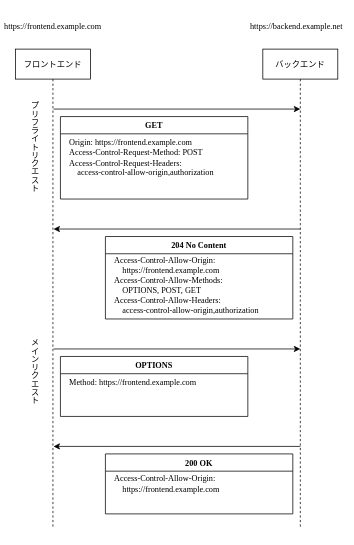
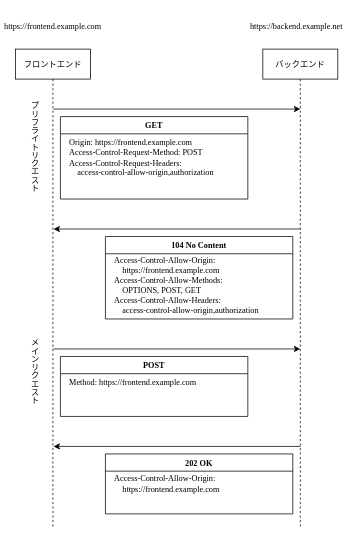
  <mxCell id="0" />
  <mxCell id="1" parent="0" />
  <mxCell id="2" value="&lt;font style=&quot;font-size: 11px;&quot; face=&quot;Noto Sans JP&quot;&gt;フロントエンド&lt;/font&gt;" style="shape=umlLifeline;perimeter=lifelinePerimeter;whiteSpace=wrap;html=1;container=1;dropTarget=0;collapsible=0;recursiveResize=0;outlineConnect=0;portConstraint=eastwest;newEdgeStyle={&quot;curved&quot;:0,&quot;rounded&quot;:0};" vertex="1" parent="1"><mxGeometry x="20" y="65" width="100" height="640" as="geometry" /></mxCell>
  <mxCell id="3" value="&lt;font style=&quot;font-size: 11px;&quot; face=&quot;Noto Sans JP&quot;&gt;https://frontend.example.com&lt;/font&gt;" style="text;html=1;align=center;verticalAlign=middle;whiteSpace=wrap;rounded=0;" vertex="1" parent="1"><mxGeometry x="40" y="20" width="60" height="30" as="geometry" /></mxCell>
  <mxCell id="4" value="&lt;font style=&quot;font-size: 11px;&quot; face=&quot;Noto Sans JP&quot;&gt;バックエンド&lt;/font&gt;" style="shape=umlLifeline;perimeter=lifelinePerimeter;whiteSpace=wrap;html=1;container=1;dropTarget=0;collapsible=0;recursiveResize=0;outlineConnect=0;portConstraint=eastwest;newEdgeStyle={&quot;curved&quot;:0,&quot;rounded&quot;:0};" vertex="1" parent="1"><mxGeometry x="350" y="65" width="100" height="640" as="geometry" /></mxCell>
  <mxCell id="5" value="&lt;font face=&quot;Noto Sans JP&quot;&gt;&lt;span style=&quot;font-size: 11px;&quot;&gt;https://backend.example.net&lt;/span&gt;&lt;/font&gt;" style="text;html=1;align=center;verticalAlign=middle;whiteSpace=wrap;rounded=0;" vertex="1" parent="1"><mxGeometry x="365" y="20" width="60" height="30" as="geometry" /></mxCell>
  <mxCell id="6" value="" style="endArrow=classic;html=1;rounded=0;exitX=0.503;exitY=0.182;exitDx=0;exitDy=0;exitPerimeter=0;" edge="1" parent="1"><mxGeometry width="50" height="50" relative="1" as="geometry"><mxPoint x="70.8" y="145" as="sourcePoint" /><mxPoint x="400" y="145" as="targetPoint" /></mxGeometry></mxCell>
  <mxCell id="7" value="&lt;font style=&quot;font-size: 11px;&quot; face=&quot;Noto Sans JP&quot;&gt;GET&lt;/font&gt;" style="swimlane;whiteSpace=wrap;html=1;" vertex="1" parent="1"><mxGeometry x="80" y="155" width="250" height="110" as="geometry" /></mxCell>
  <mxCell id="8" value="&lt;div&gt;Origin: https://frontend.example.com&lt;br&gt;Access-Control-Request-Method: POST&lt;br&gt;Access-Control-Request-Headers:&amp;nbsp;&lt;br&gt;&amp;nbsp; &amp;nbsp; access-control-allow-origin,authorization&lt;br&gt;&lt;/div&gt;" style="text;align=left;verticalAlign=middle;resizable=0;points=[];autosize=1;strokeColor=none;fillColor=none;fontFamily=Noto Sans JP;fontSize=11;html=1;" vertex="1" parent="7"><mxGeometry x="10" y="20" width="260" height="70" as="geometry" /></mxCell>
  <mxCell id="9" value="" style="endArrow=classic;html=1;rounded=0;exitX=0.489;exitY=0.544;exitDx=0;exitDy=0;exitPerimeter=0;" edge="1" parent="1"><mxGeometry width="50" height="50" relative="1" as="geometry"><mxPoint x="400" y="305" as="sourcePoint" /><mxPoint x="70.767" y="305" as="targetPoint" /></mxGeometry></mxCell>
- <mxCell id="10" value="&lt;font face=&quot;Noto Sans JP&quot;&gt;&lt;span style=&quot;font-size: 11px;&quot;&gt;204 No Content&lt;/span&gt;&lt;/font&gt;" style="swimlane;whiteSpace=wrap;html=1;" vertex="1" parent="1"><mxGeometry x="140" y="315" width="250" height="110" as="geometry" /></mxCell>
+ <mxCell id="10" value="&lt;font face=&quot;Noto Sans JP&quot;&gt;&lt;span style=&quot;font-size: 11px;&quot;&gt;104 No Content&lt;/span&gt;&lt;/font&gt;" style="swimlane;whiteSpace=wrap;html=1;" vertex="1" parent="1"><mxGeometry x="140" y="315" width="250" height="110" as="geometry" /></mxCell>
  <mxCell id="11" value="Access-Control-Allow-Origin:&lt;br&gt;&amp;nbsp; &amp;nbsp; https://frontend.example.com&lt;div&gt;Access-Control-Allow-Methods:&lt;/div&gt;&lt;div&gt;&amp;nbsp; &amp;nbsp; OPTIONS, POST, GET&lt;/div&gt;&lt;div&gt;Access-Control-Allow-Headers:&lt;/div&gt;&lt;div&gt;&amp;nbsp; &amp;nbsp; access-control-allow-origin,authorization&lt;/div&gt;" style="text;align=left;verticalAlign=middle;resizable=0;points=[];autosize=1;strokeColor=none;fillColor=none;fontFamily=Noto Sans JP;fontSize=11;html=1;" vertex="1" parent="10"><mxGeometry x="10" y="20" width="260" height="90" as="geometry" /></mxCell>
  <mxCell id="12" value="&lt;font style=&quot;font-size: 11px;&quot; face=&quot;Noto Sans JP&quot;&gt;プリフライトリクエスト&lt;/font&gt;" style="text;html=1;align=center;verticalAlign=middle;whiteSpace=wrap;rounded=0;textDirection=vertical-rl;" vertex="1" parent="1"><mxGeometry x="30" y="125" width="30" height="140" as="geometry" /></mxCell>
  <mxCell id="13" value="" style="endArrow=classic;html=1;rounded=0;exitX=0.503;exitY=0.182;exitDx=0;exitDy=0;exitPerimeter=0;" edge="1" parent="1"><mxGeometry width="50" height="50" relative="1" as="geometry"><mxPoint x="70.8" y="465" as="sourcePoint" /><mxPoint x="400" y="465" as="targetPoint" /></mxGeometry></mxCell>
- <mxCell id="14" value="&lt;font style=&quot;font-size: 11px;&quot; face=&quot;Noto Sans JP&quot;&gt;OPTIONS&lt;/font&gt;" style="swimlane;whiteSpace=wrap;html=1;" vertex="1" parent="1"><mxGeometry x="80" y="475" width="250" height="80" as="geometry" /></mxCell>
+ <mxCell id="14" value="&lt;font style=&quot;font-size: 11px;&quot; face=&quot;Noto Sans JP&quot;&gt;POST&lt;/font&gt;" style="swimlane;whiteSpace=wrap;html=1;" vertex="1" parent="1"><mxGeometry x="80" y="475" width="250" height="80" as="geometry" /></mxCell>
  <mxCell id="15" value="&lt;div&gt;Method: https://frontend.example.com&lt;br&gt;&lt;/div&gt;" style="text;align=left;verticalAlign=middle;resizable=0;points=[];autosize=1;strokeColor=none;fillColor=none;fontFamily=Noto Sans JP;fontSize=11;html=1;" vertex="1" parent="14"><mxGeometry x="10" y="20" width="230" height="30" as="geometry" /></mxCell>
  <mxCell id="16" value="" style="endArrow=classic;html=1;rounded=0;exitX=0.489;exitY=0.544;exitDx=0;exitDy=0;exitPerimeter=0;" edge="1" parent="1"><mxGeometry width="50" height="50" relative="1" as="geometry"><mxPoint x="400" y="595" as="sourcePoint" /><mxPoint x="70.767" y="595" as="targetPoint" /></mxGeometry></mxCell>
- <mxCell id="17" value="&lt;font face=&quot;Noto Sans JP&quot;&gt;&lt;span style=&quot;font-size: 11px;&quot;&gt;200 OK&lt;/span&gt;&lt;/font&gt;" style="swimlane;whiteSpace=wrap;html=1;" vertex="1" parent="1"><mxGeometry x="140" y="605" width="250" height="80" as="geometry" /></mxCell>
+ <mxCell id="17" value="&lt;font face=&quot;Noto Sans JP&quot;&gt;&lt;span style=&quot;font-size: 11px;&quot;&gt;202 OK&lt;/span&gt;&lt;/font&gt;" style="swimlane;whiteSpace=wrap;html=1;" vertex="1" parent="1"><mxGeometry x="140" y="605" width="250" height="80" as="geometry" /></mxCell>
  <mxCell id="18" value="Access-Control-Allow-Origin:&lt;br&gt;&amp;nbsp; &amp;nbsp; https://frontend.example.com" style="text;align=left;verticalAlign=middle;resizable=0;points=[];autosize=1;strokeColor=none;fillColor=none;fontFamily=Noto Sans JP;fontSize=11;html=1;" vertex="1" parent="17"><mxGeometry x="10" y="20" width="200" height="40" as="geometry" /></mxCell>
  <mxCell id="19" value="&lt;font face=&quot;Noto Sans JP&quot;&gt;&lt;span style=&quot;font-size: 11px;&quot;&gt;メインリクエスト&lt;/span&gt;&lt;/font&gt;" style="text;html=1;align=center;verticalAlign=middle;whiteSpace=wrap;rounded=0;textDirection=vertical-rl;" vertex="1" parent="1"><mxGeometry x="30" y="425" width="30" height="140" as="geometry" /></mxCell>
